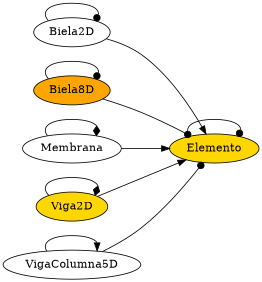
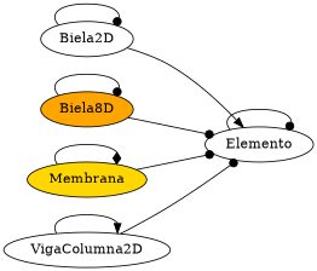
  digraph {
    rankdir=LR
    node [fillcolor=white style=filled]
    edge [arrowhead=dot]
    Biela2D
-   Elemento [fillcolor=gold]
+   Elemento
    n3 [fillcolor=orange label=Biela8D]
-   Membrana
-   Viga2D [fillcolor=gold]
-   VigaColumna2D [label=VigaColumna5D]
+   Membrana [fillcolor=gold]
+   VigaColumna2D
    Biela2D -> Biela2D
    Biela2D -> Elemento [arrowhead=normal]
    Elemento -> Elemento
    n3 -> Elemento
    n3 -> n3
-   Membrana -> Elemento [arrowhead=normal]
+   Membrana -> Elemento
    Membrana -> Membrana [arrowhead=diamond]
-   Viga2D -> Elemento [arrowhead=normal]
-   Viga2D -> Viga2D [arrowhead=diamond]
    VigaColumna2D -> Elemento
    VigaColumna2D -> VigaColumna2D [arrowhead=normal]
  }
